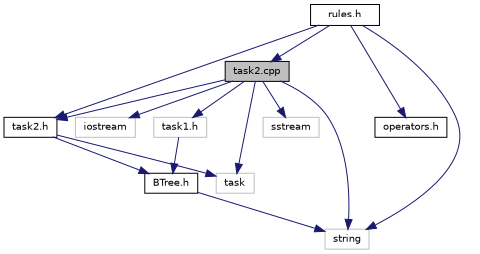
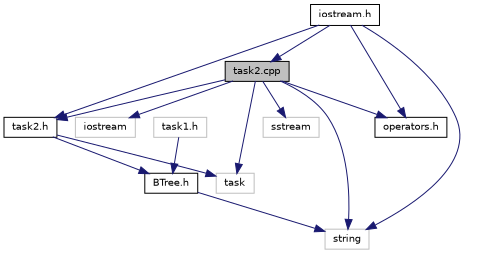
  digraph {
    node [color=black fillcolor=white fontname=Helvetica fontsize=10 shape=record style=filled]
    edge [color=midnightblue fontname=Helvetica fontsize=10 labelfontname=Helvetica labelfontsize=10 style=solid]
    n1 [fillcolor=grey75 fontcolor=black height=0.2 label="task2.cpp" width=0.4]
    n2 [color=grey75 height=0.2 label=iostream width=0.4]
    n3 [color=grey75 height=0.2 label=sstream width=0.4]
    n4 [color=grey75 height=0.2 label=string width=0.4]
    n5 [color=grey75 height=0.2 label=task width=0.4]
    n6 [height=0.2 label="task2.h" width=0.4]
    n7 [color=grey75 height=0.2 label="task1.h" width=0.4]
-   n8 [height=0.2 label="rules.h" width=0.4]
+   n8 [height=0.2 label="iostream.h" width=0.4]
    n9 [height=0.2 label="operators.h" width=0.4]
    n10 [height=0.2 label="BTree.h" width=0.4]
    n1 -> n2
    n1 -> n3
    n1 -> n4
    n1 -> n5
    n1 -> n6
-   n1 -> n7
+   n1 -> n9
    n6 -> n5
    n6 -> n10
    n7 -> n10
    n8 -> n1
    n8 -> n4
    n8 -> n6
    n8 -> n9
    n10 -> n4
  }
